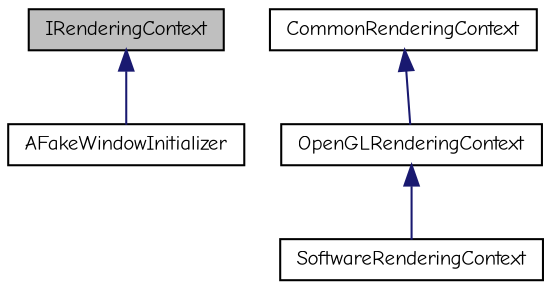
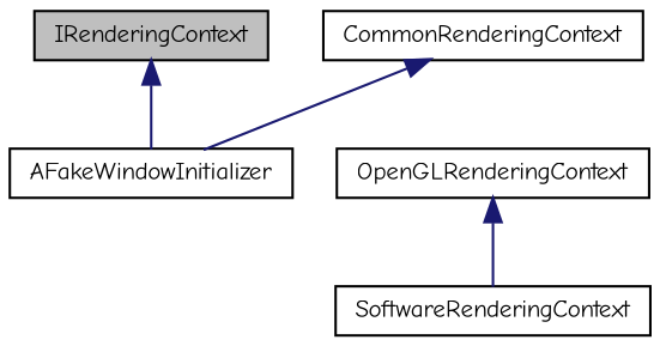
  digraph {
    fontname="Comic Neue"
    node [color=black fillcolor=white fontname="Comic Neue" fontsize=10 shape=record style=filled]
    edge [color=midnightblue dir=back fontname="Comic Neue" fontsize=10 labelfontname=Helvetica labelfontsize=10 style=solid]
    n1 [fillcolor=grey75 fontcolor=black height=0.2 label=IRenderingContext width=0.4]
    n2 [height=0.2 label=AFakeWindowInitializer width=0.4]
    n3 [height=0.2 label=CommonRenderingContext width=0.4]
    n4 [height=0.2 label=OpenGLRenderingContext width=0.4]
    n5 [height=0.2 label=SoftwareRenderingContext width=0.4]
    n1 -> n2
-   n3 -> n4
+   n3 -> n2
    n4 -> n5
  }
